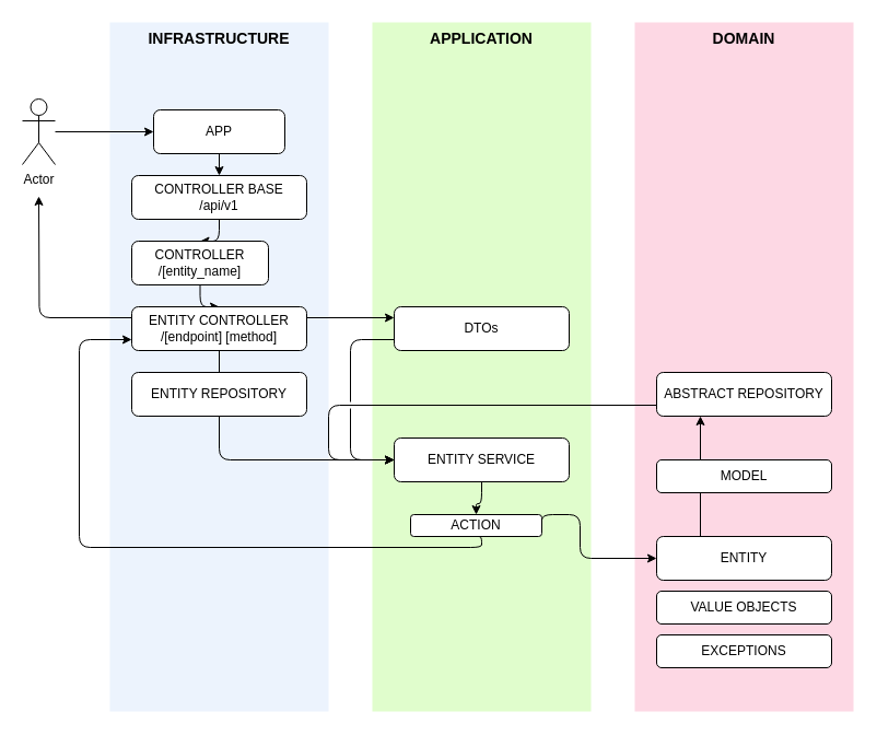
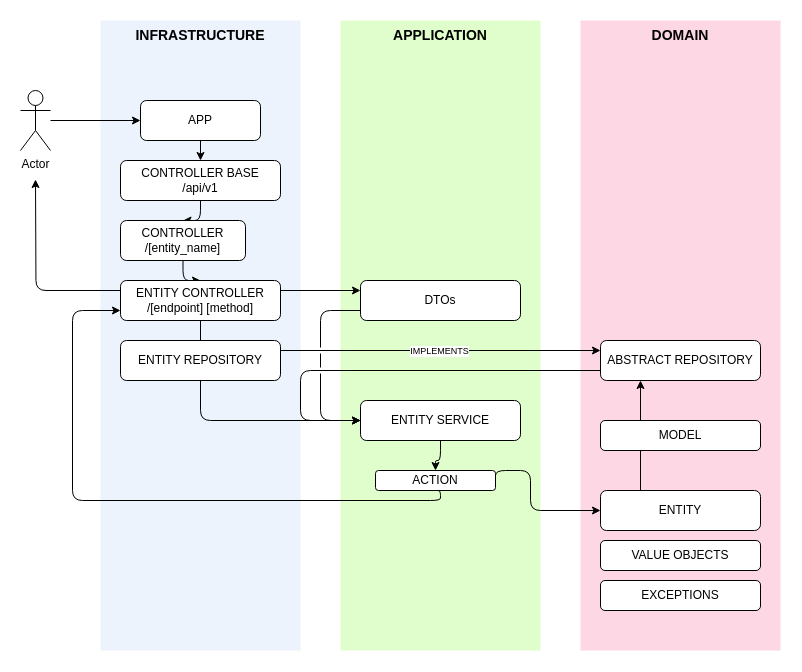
  <mxCell id="0" />
  <mxCell id="1" parent="0" />
  <mxCell id="2" value="DOMAIN" style="rounded=0;whiteSpace=wrap;html=1;fontFamily=Helvetica;fontSize=14;labelBackgroundColor=none;strokeColor=none;fillColor=#FCB1CA;opacity=50;verticalAlign=top;fontStyle=1" vertex="1" parent="1"><mxGeometry x="580" y="20" width="200" height="630" as="geometry" /></mxCell>
  <mxCell id="3" value="APPLICATION" style="rounded=0;whiteSpace=wrap;html=1;fontFamily=Helvetica;fontSize=14;labelBackgroundColor=none;strokeColor=none;fillColor=#C1FC9A;opacity=50;verticalAlign=top;fontStyle=1" vertex="1" parent="1"><mxGeometry x="340" y="20" width="200" height="630" as="geometry" /></mxCell>
  <mxCell id="4" value="INFRASTRUCTURE" style="rounded=0;whiteSpace=wrap;html=1;fontFamily=Helvetica;fontSize=14;labelBackgroundColor=none;strokeColor=none;fillColor=#dae8fc;opacity=50;verticalAlign=top;fontStyle=1" vertex="1" parent="1"><mxGeometry y="20" width="200" height="630" as="geometry" x="100" /></mxCell>
  <mxCell id="5" style="edgeStyle=orthogonalEdgeStyle;shape=connector;curved=0;rounded=1;orthogonalLoop=1;jettySize=auto;html=1;strokeColor=default;align=center;verticalAlign=middle;fontFamily=Helvetica;fontSize=11;fontColor=default;labelBackgroundColor=default;endArrow=classic;" edge="1" parent="1" source="6" target="8"><mxGeometry relative="1" as="geometry" /></mxCell>
  <mxCell id="6" value="Actor" style="shape=umlActor;verticalLabelPosition=bottom;verticalAlign=top;html=1;outlineConnect=0;" vertex="1" parent="1"><mxGeometry x="20" y="90" width="30" height="60" as="geometry" /></mxCell>
  <mxCell id="7" style="edgeStyle=orthogonalEdgeStyle;shape=connector;curved=0;rounded=1;orthogonalLoop=1;jettySize=auto;html=1;strokeColor=default;align=center;verticalAlign=middle;fontFamily=Helvetica;fontSize=11;fontColor=default;labelBackgroundColor=default;endArrow=classic;" edge="1" parent="1" source="8" target="10"><mxGeometry relative="1" as="geometry" /></mxCell>
  <mxCell id="8" value="APP" style="rounded=1;whiteSpace=wrap;html=1;" vertex="1" parent="1"><mxGeometry x="140" y="100" width="120" height="40" as="geometry" /></mxCell>
  <mxCell id="9" style="edgeStyle=orthogonalEdgeStyle;shape=connector;curved=0;rounded=1;orthogonalLoop=1;jettySize=auto;html=1;exitX=0.5;exitY=1;exitDx=0;exitDy=0;strokeColor=default;align=center;verticalAlign=middle;fontFamily=Helvetica;fontSize=11;fontColor=default;labelBackgroundColor=default;endArrow=classic;" edge="1" parent="1" source="10" target="12"><mxGeometry relative="1" as="geometry" /></mxCell>
  <mxCell id="10" value="CONTROLLER BASE&lt;div&gt;/api/v1&lt;/div&gt;" style="rounded=1;whiteSpace=wrap;html=1;" vertex="1" parent="1"><mxGeometry x="120" y="160" width="160" height="40" as="geometry" /></mxCell>
  <mxCell id="11" style="edgeStyle=orthogonalEdgeStyle;shape=connector;curved=0;rounded=1;orthogonalLoop=1;jettySize=auto;html=1;exitX=0.5;exitY=1;exitDx=0;exitDy=0;strokeColor=default;align=center;verticalAlign=middle;fontFamily=Helvetica;fontSize=11;fontColor=default;labelBackgroundColor=default;endArrow=classic;" edge="1" parent="1" source="12" target="15"><mxGeometry relative="1" as="geometry" /></mxCell>
  <mxCell id="12" value="CONTROLLER&lt;div&gt;/[entity_name]&lt;/div&gt;" style="rounded=1;whiteSpace=wrap;html=1;" vertex="1" parent="1"><mxGeometry x="120" y="220" width="125" height="40" as="geometry" /></mxCell>
  <mxCell id="13" style="edgeStyle=orthogonalEdgeStyle;shape=connector;curved=0;rounded=1;orthogonalLoop=1;jettySize=auto;html=1;exitX=1;exitY=0.25;exitDx=0;exitDy=0;entryX=0;entryY=0.25;entryDx=0;entryDy=0;strokeColor=default;align=center;verticalAlign=middle;fontFamily=Helvetica;fontSize=11;fontColor=default;labelBackgroundColor=default;endArrow=classic;jumpStyle=gap;" edge="1" parent="1" source="15" target="32"><mxGeometry relative="1" as="geometry" /></mxCell>
  <mxCell id="14" style="edgeStyle=orthogonalEdgeStyle;shape=connector;curved=0;rounded=1;orthogonalLoop=1;jettySize=auto;html=1;exitX=0;exitY=0.25;exitDx=0;exitDy=0;strokeColor=default;align=center;verticalAlign=middle;fontFamily=Helvetica;fontSize=11;fontColor=default;labelBackgroundColor=default;endArrow=classic;" edge="1" parent="1" source="15"><mxGeometry relative="1" as="geometry"><mxPoint x="35" y="179" as="targetPoint" /></mxGeometry></mxCell>
  <mxCell id="15" value="ENTITY CONTROLLER&lt;div&gt;/[endpoint] [method]&lt;/div&gt;" style="rounded=1;whiteSpace=wrap;html=1;" vertex="1" parent="1"><mxGeometry x="120" y="280" width="160" height="40" as="geometry" /></mxCell>
  <mxCell id="16" style="edgeStyle=orthogonalEdgeStyle;shape=connector;curved=0;rounded=1;orthogonalLoop=1;jettySize=auto;html=1;strokeColor=default;align=center;verticalAlign=middle;fontFamily=Helvetica;fontSize=11;fontColor=default;labelBackgroundColor=default;endArrow=classic;exitX=0;exitY=0.75;exitDx=0;exitDy=0;entryX=0;entryY=0.5;entryDx=0;entryDy=0;jumpStyle=gap;" edge="1" parent="1" source="23" target="18"><mxGeometry relative="1" as="geometry"><Array as="points"><mxPoint x="300" y="370" /><mxPoint x="300" y="420" /></Array></mxGeometry></mxCell>
  <mxCell id="17" style="edgeStyle=orthogonalEdgeStyle;shape=connector;curved=0;rounded=1;orthogonalLoop=1;jettySize=auto;html=1;exitX=0.5;exitY=1;exitDx=0;exitDy=0;strokeColor=default;align=center;verticalAlign=middle;fontFamily=Helvetica;fontSize=11;fontColor=default;labelBackgroundColor=default;endArrow=classic;" edge="1" parent="1" source="18" target="26"><mxGeometry relative="1" as="geometry" /></mxCell>
  <mxCell id="18" value="ENTITY SERVICE" style="rounded=1;whiteSpace=wrap;html=1;" vertex="1" parent="1"><mxGeometry x="360" y="400" width="160" height="40" as="geometry" /></mxCell>
+ <mxCell id="19" style="edgeStyle=orthogonalEdgeStyle;rounded=0;orthogonalLoop=1;jettySize=auto;html=1;exitX=1;exitY=0.25;exitDx=0;exitDy=0;entryX=0;entryY=0.25;entryDx=0;entryDy=0;jumpStyle=gap;" edge="1" parent="1" source="22" target="23"><mxGeometry relative="1" as="geometry" /></mxCell>
+ <mxCell id="20" value="IMPLEMENTS" style="edgeLabel;html=1;align=center;verticalAlign=middle;resizable=0;points=[];fontSize=9;" vertex="1" connectable="0" parent="19"><mxGeometry x="-0.695" relative="1" as="geometry"><mxPoint x="109" as="offset" /></mxGeometry></mxCell>
  <mxCell id="21" style="edgeStyle=orthogonalEdgeStyle;shape=connector;curved=0;rounded=1;orthogonalLoop=1;jettySize=auto;html=1;entryX=0;entryY=0.5;entryDx=0;entryDy=0;strokeColor=default;align=center;verticalAlign=middle;fontFamily=Helvetica;fontSize=11;fontColor=default;labelBackgroundColor=default;endArrow=classic;jumpStyle=gap;" edge="1" parent="1" source="15" target="18"><mxGeometry relative="1" as="geometry"><Array as="points"><mxPoint x="200" y="420" /></Array></mxGeometry></mxCell>
  <mxCell id="22" value="ENTITY REPOSITORY" style="rounded=1;whiteSpace=wrap;html=1;" vertex="1" parent="1"><mxGeometry x="120" y="340" width="160" height="40" as="geometry" /></mxCell>
  <mxCell id="23" value="ABSTRACT REPOSITORY" style="rounded=1;whiteSpace=wrap;html=1;" vertex="1" parent="1"><mxGeometry x="600" y="340" width="160" height="40" as="geometry" /></mxCell>
  <mxCell id="24" style="edgeStyle=orthogonalEdgeStyle;shape=connector;curved=0;rounded=1;orthogonalLoop=1;jettySize=auto;html=1;exitX=1;exitY=0.5;exitDx=0;exitDy=0;strokeColor=default;align=center;verticalAlign=middle;fontFamily=Helvetica;fontSize=11;fontColor=default;labelBackgroundColor=default;endArrow=classic;" edge="1" parent="1" source="26" target="28"><mxGeometry relative="1" as="geometry"><Array as="points"><mxPoint x="530" y="470" /><mxPoint x="530" y="510" /></Array></mxGeometry></mxCell>
  <mxCell id="25" style="edgeStyle=orthogonalEdgeStyle;shape=connector;curved=0;rounded=1;orthogonalLoop=1;jettySize=auto;html=1;exitX=0.5;exitY=1;exitDx=0;exitDy=0;strokeColor=default;align=center;verticalAlign=middle;fontFamily=Helvetica;fontSize=11;fontColor=default;labelBackgroundColor=default;endArrow=classic;entryX=0;entryY=0.75;entryDx=0;entryDy=0;" edge="1" parent="1" source="26" target="15"><mxGeometry relative="1" as="geometry"><Array as="points"><mxPoint x="440" y="500" /><mxPoint x="72" y="500" /><mxPoint x="72" y="310" /></Array></mxGeometry></mxCell>
  <mxCell id="26" value="ACTION" style="rounded=1;whiteSpace=wrap;html=1;" vertex="1" parent="1"><mxGeometry x="375" y="470" width="120" height="20" as="geometry" /></mxCell>
  <mxCell id="27" style="edgeStyle=orthogonalEdgeStyle;shape=connector;curved=0;rounded=1;orthogonalLoop=1;jettySize=auto;html=1;exitX=0.25;exitY=0;exitDx=0;exitDy=0;entryX=0.25;entryY=1;entryDx=0;entryDy=0;strokeColor=default;align=center;verticalAlign=middle;fontFamily=Helvetica;fontSize=11;fontColor=default;labelBackgroundColor=default;endArrow=classic;" edge="1" parent="1" source="28" target="23"><mxGeometry relative="1" as="geometry" /></mxCell>
  <mxCell id="28" value="ENTITY" style="rounded=1;whiteSpace=wrap;html=1;" vertex="1" parent="1"><mxGeometry x="600" y="490" width="160" height="40" as="geometry" /></mxCell>
  <mxCell id="29" value="EXCEPTIONS" style="rounded=1;whiteSpace=wrap;html=1;" vertex="1" parent="1"><mxGeometry x="600" y="580" width="160" height="30" as="geometry" /></mxCell>
  <mxCell id="30" value="VALUE OBJECTS" style="rounded=1;whiteSpace=wrap;html=1;" vertex="1" parent="1"><mxGeometry x="600" y="540" width="160" height="30" as="geometry" /></mxCell>
  <mxCell id="31" style="edgeStyle=orthogonalEdgeStyle;shape=connector;curved=0;rounded=1;orthogonalLoop=1;jettySize=auto;html=1;exitX=0;exitY=0.75;exitDx=0;exitDy=0;entryX=0;entryY=0.5;entryDx=0;entryDy=0;strokeColor=default;align=center;verticalAlign=middle;fontFamily=Helvetica;fontSize=11;fontColor=default;labelBackgroundColor=default;endArrow=classic;jumpStyle=gap;" edge="1" parent="1" source="32" target="18"><mxGeometry relative="1" as="geometry"><Array as="points"><mxPoint x="320" y="310" /><mxPoint x="320" y="420" /></Array></mxGeometry></mxCell>
  <mxCell id="32" value="DTOs" style="rounded=1;whiteSpace=wrap;html=1;" vertex="1" parent="1"><mxGeometry x="360" y="280" width="160" height="40" as="geometry" /></mxCell>
  <mxCell id="33" value="MODEL" style="rounded=1;whiteSpace=wrap;html=1;" vertex="1" parent="1"><mxGeometry x="600" y="420" width="160" height="30" as="geometry" /></mxCell>
